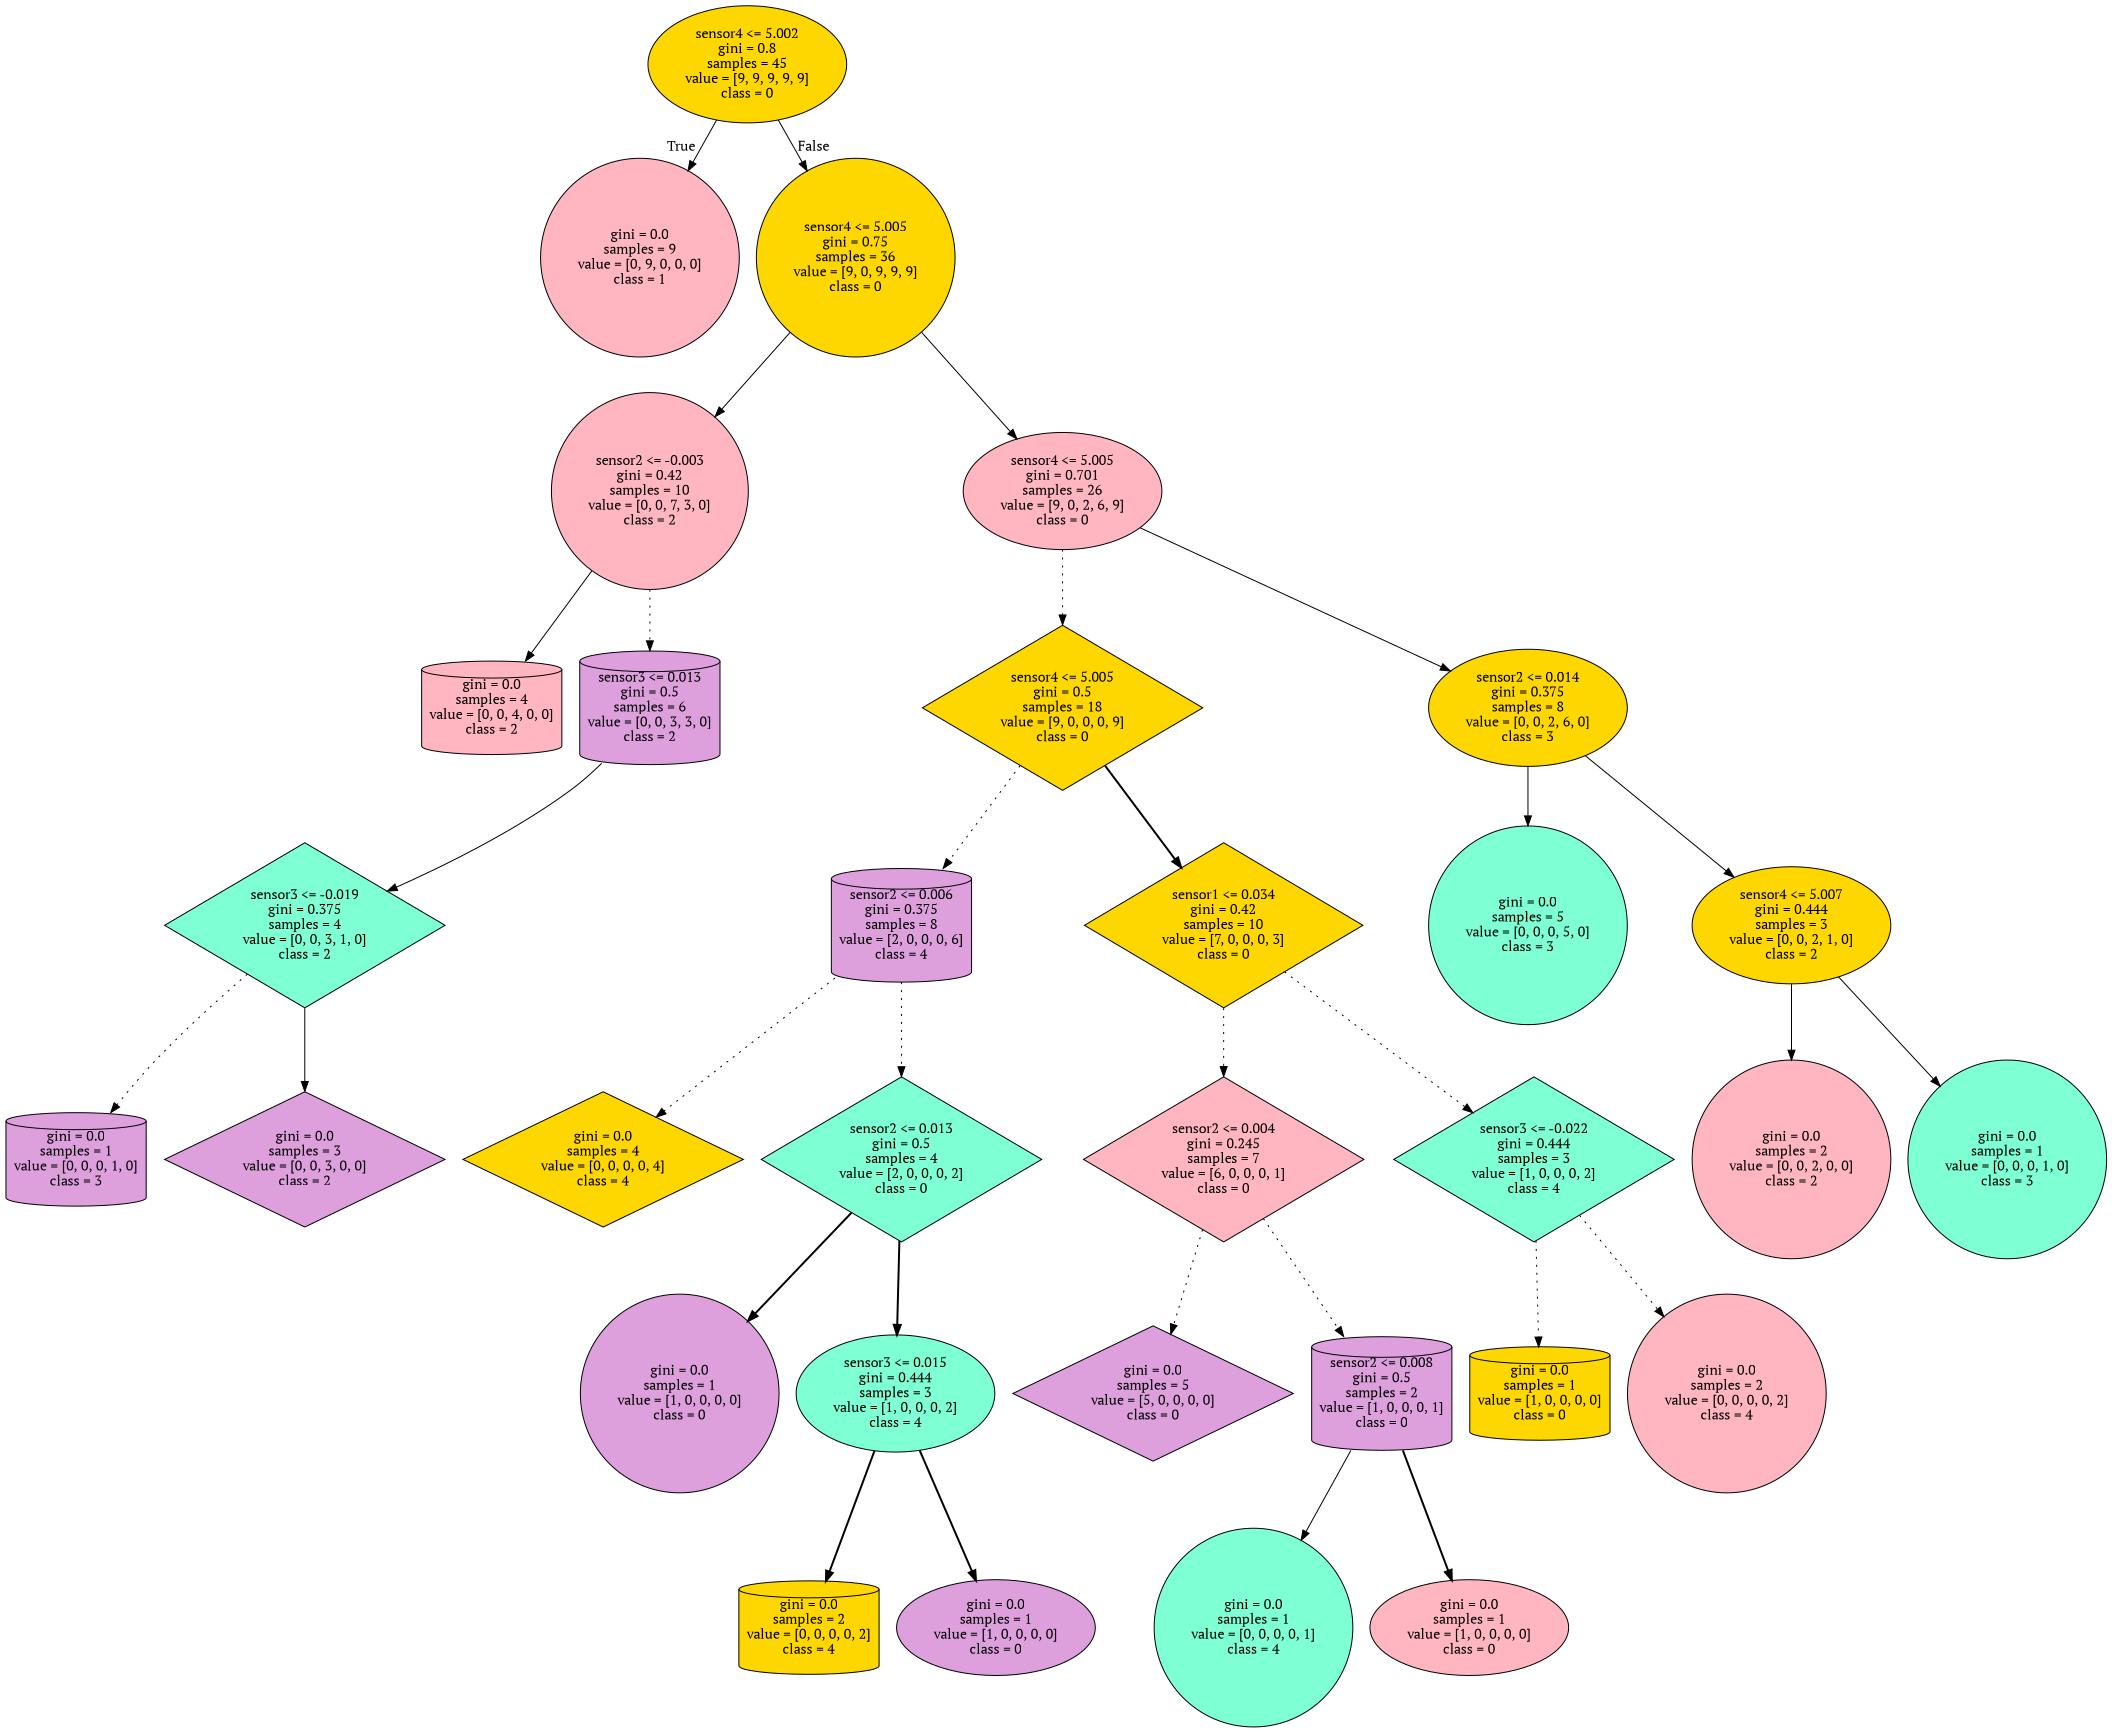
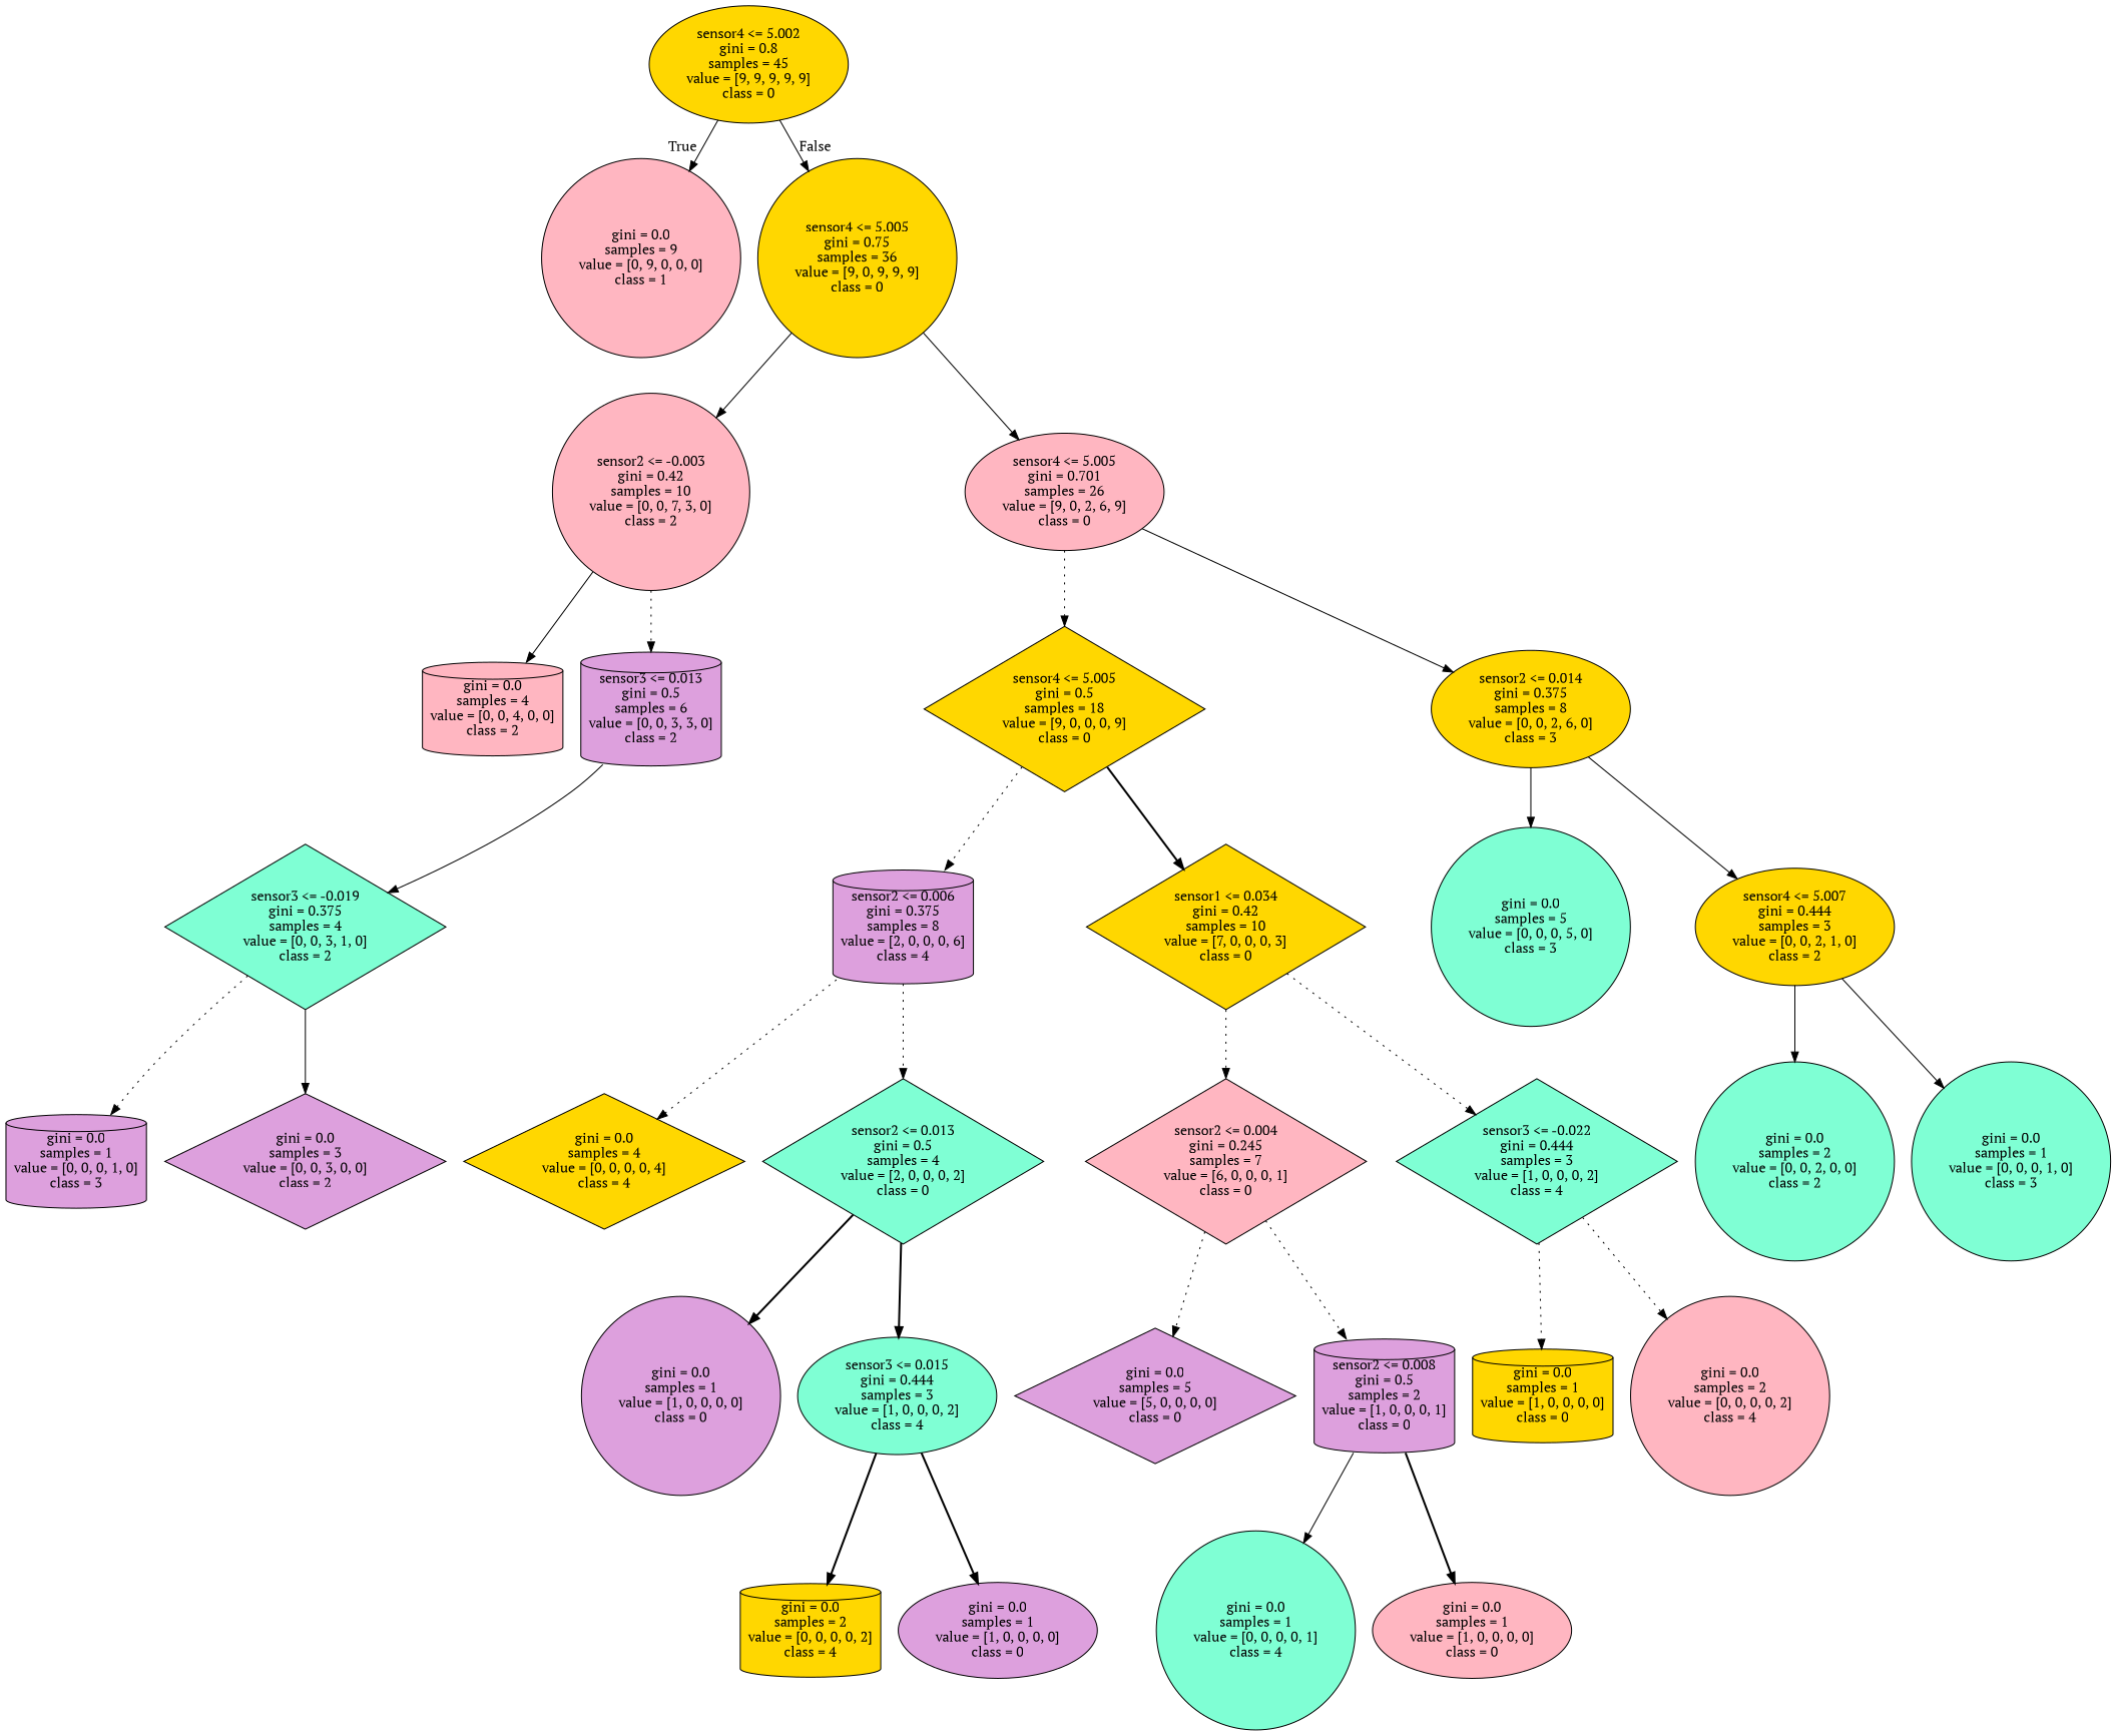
  digraph {
    fontname="PT Serif"
    node [color=black fillcolor=gold fontname="PT Serif" shape=circle style=filled]
    edge [fontname="PT Serif" style=solid]
    n1 [label="sensor4 <= 5.002\ngini = 0.8\nsamples = 45\nvalue = [9, 9, 9, 9, 9]\nclass = 0" shape=ellipse]
    n2 [fillcolor=lightpink label="gini = 0.0\nsamples = 9\nvalue = [0, 9, 0, 0, 0]\nclass = 1"]
    n3 [label="sensor4 <= 5.005\ngini = 0.75\nsamples = 36\nvalue = [9, 0, 9, 9, 9]\nclass = 0"]
    n4 [fillcolor=lightpink label="sensor2 <= -0.003\ngini = 0.42\nsamples = 10\nvalue = [0, 0, 7, 3, 0]\nclass = 2"]
    n5 [fillcolor=lightpink label="sensor4 <= 5.005\ngini = 0.701\nsamples = 26\nvalue = [9, 0, 2, 6, 9]\nclass = 0" shape=ellipse]
    n6 [fillcolor=lightpink label="gini = 0.0\nsamples = 4\nvalue = [0, 0, 4, 0, 0]\nclass = 2" shape=cylinder]
    n7 [fillcolor=plum label="sensor3 <= 0.013\ngini = 0.5\nsamples = 6\nvalue = [0, 0, 3, 3, 0]\nclass = 2" shape=cylinder]
    n8 [label="sensor4 <= 5.005\ngini = 0.5\nsamples = 18\nvalue = [9, 0, 0, 0, 9]\nclass = 0" shape=diamond]
    n9 [label="sensor2 <= 0.014\ngini = 0.375\nsamples = 8\nvalue = [0, 0, 2, 6, 0]\nclass = 3" shape=ellipse]
    n10 [fillcolor=aquamarine label="sensor3 <= -0.019\ngini = 0.375\nsamples = 4\nvalue = [0, 0, 3, 1, 0]\nclass = 2" shape=diamond]
    n11 [fillcolor=plum label="gini = 0.0\nsamples = 1\nvalue = [0, 0, 0, 1, 0]\nclass = 3" shape=cylinder]
    n12 [fillcolor=plum label="gini = 0.0\nsamples = 3\nvalue = [0, 0, 3, 0, 0]\nclass = 2" shape=diamond]
    n13 [fillcolor=plum label="sensor2 <= 0.006\ngini = 0.375\nsamples = 8\nvalue = [2, 0, 0, 0, 6]\nclass = 4" shape=cylinder]
    n14 [label="sensor1 <= 0.034\ngini = 0.42\nsamples = 10\nvalue = [7, 0, 0, 0, 3]\nclass = 0" shape=diamond]
    n15 [fillcolor=aquamarine label="gini = 0.0\nsamples = 5\nvalue = [0, 0, 0, 5, 0]\nclass = 3"]
    n16 [label="sensor4 <= 5.007\ngini = 0.444\nsamples = 3\nvalue = [0, 0, 2, 1, 0]\nclass = 2" shape=ellipse]
    n17 [label="gini = 0.0\nsamples = 4\nvalue = [0, 0, 0, 0, 4]\nclass = 4" shape=diamond]
    n18 [fillcolor=aquamarine label="sensor2 <= 0.013\ngini = 0.5\nsamples = 4\nvalue = [2, 0, 0, 0, 2]\nclass = 0" shape=diamond]
    n19 [fillcolor=lightpink label="sensor2 <= 0.004\ngini = 0.245\nsamples = 7\nvalue = [6, 0, 0, 0, 1]\nclass = 0" shape=diamond]
    n20 [fillcolor=aquamarine label="sensor3 <= -0.022\ngini = 0.444\nsamples = 3\nvalue = [1, 0, 0, 0, 2]\nclass = 4" shape=diamond]
    n21 [fillcolor=plum label="gini = 0.0\nsamples = 1\nvalue = [1, 0, 0, 0, 0]\nclass = 0"]
    n22 [fillcolor=aquamarine label="sensor3 <= 0.015\ngini = 0.444\nsamples = 3\nvalue = [1, 0, 0, 0, 2]\nclass = 4" shape=ellipse]
    n23 [label="gini = 0.0\nsamples = 2\nvalue = [0, 0, 0, 0, 2]\nclass = 4" shape=cylinder]
    n24 [fillcolor=plum label="gini = 0.0\nsamples = 1\nvalue = [1, 0, 0, 0, 0]\nclass = 0" shape=ellipse]
    n25 [fillcolor=plum label="gini = 0.0\nsamples = 5\nvalue = [5, 0, 0, 0, 0]\nclass = 0" shape=diamond]
    n26 [fillcolor=plum label="sensor2 <= 0.008\ngini = 0.5\nsamples = 2\nvalue = [1, 0, 0, 0, 1]\nclass = 0" shape=cylinder]
    n27 [label="gini = 0.0\nsamples = 1\nvalue = [1, 0, 0, 0, 0]\nclass = 0" shape=cylinder]
    n28 [fillcolor=lightpink label="gini = 0.0\nsamples = 2\nvalue = [0, 0, 0, 0, 2]\nclass = 4"]
    n29 [fillcolor=aquamarine label="gini = 0.0\nsamples = 1\nvalue = [0, 0, 0, 0, 1]\nclass = 4"]
    n30 [fillcolor=lightpink label="gini = 0.0\nsamples = 1\nvalue = [1, 0, 0, 0, 0]\nclass = 0" shape=ellipse]
-   n31 [fillcolor=lightpink label="gini = 0.0\nsamples = 2\nvalue = [0, 0, 2, 0, 0]\nclass = 2"]
+   n31 [fillcolor=aquamarine label="gini = 0.0\nsamples = 2\nvalue = [0, 0, 2, 0, 0]\nclass = 2"]
    n32 [fillcolor=aquamarine label="gini = 0.0\nsamples = 1\nvalue = [0, 0, 0, 1, 0]\nclass = 3"]
    n1 -> n2 [headlabel=True labelangle=45 labeldistance=2.5]
    n1 -> n3 [headlabel=False labelangle=-45 labeldistance=2.5]
    n3 -> n4
    n3 -> n5
    n4 -> n6
    n4 -> n7 [style=dotted]
    n5 -> n8 [style=dotted]
    n5 -> n9
    n7 -> n10
    n8 -> n13 [style=dotted]
    n8 -> n14 [style=bold]
    n9 -> n15
    n9 -> n16
    n10 -> n11 [style=dotted]
    n10 -> n12
    n13 -> n17 [style=dotted]
    n13 -> n18 [style=dotted]
    n14 -> n19 [style=dotted]
    n14 -> n20 [style=dotted]
    n16 -> n31
    n16 -> n32
    n18 -> n21 [style=bold]
    n18 -> n22 [style=bold]
    n19 -> n25 [style=dotted]
    n19 -> n26 [style=dotted]
    n20 -> n27 [style=dotted]
    n20 -> n28 [style=dotted]
    n22 -> n23 [style=bold]
    n22 -> n24 [style=bold]
    n26 -> n29
    n26 -> n30 [style=bold]
  }
